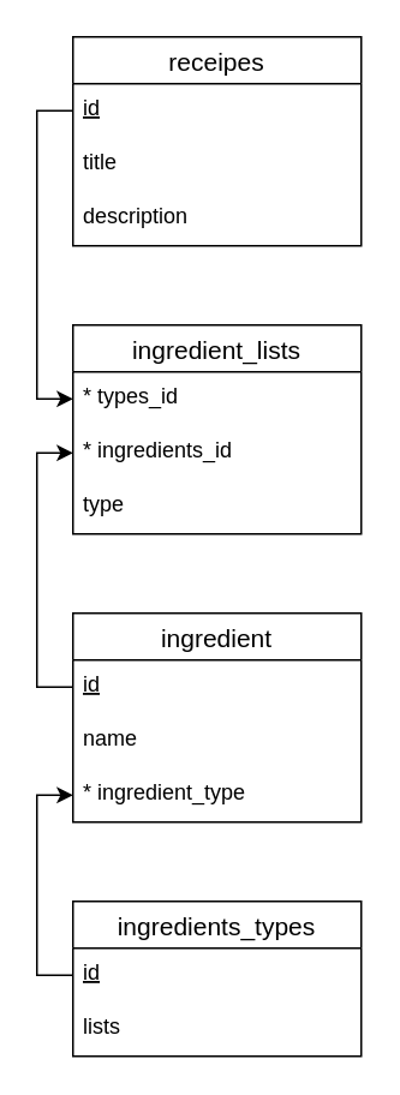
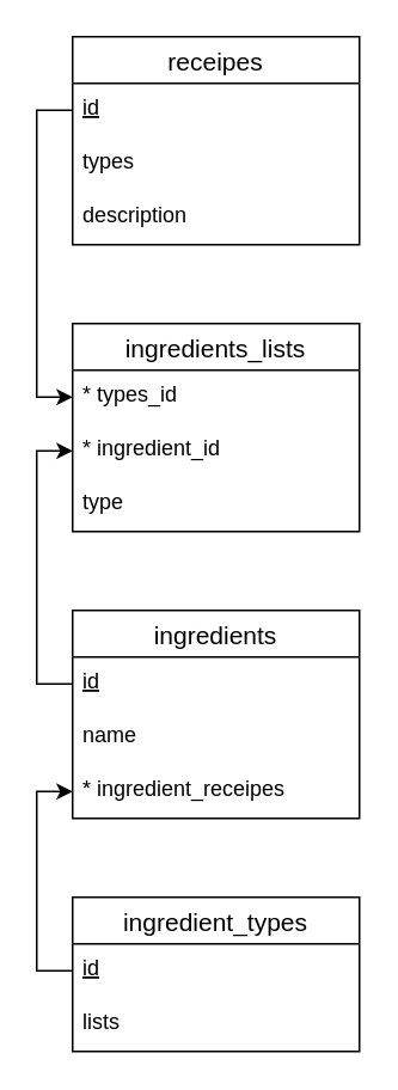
  <mxCell id="0" />
  <mxCell id="1" parent="0" />
- <mxCell id="2" value="ingredients_types" style="swimlane;fontStyle=0;childLayout=stackLayout;horizontal=1;startSize=26;horizontalStack=0;resizeParent=1;resizeParentMax=0;resizeLast=0;collapsible=1;marginBottom=0;align=center;fontSize=14;" vertex="1" parent="1"><mxGeometry x="40" y="500" width="160" height="86" as="geometry" /></mxCell>
+ <mxCell id="2" value="ingredient_types" style="swimlane;fontStyle=0;childLayout=stackLayout;horizontal=1;startSize=26;horizontalStack=0;resizeParent=1;resizeParentMax=0;resizeLast=0;collapsible=1;marginBottom=0;align=center;fontSize=14;" vertex="1" parent="1"><mxGeometry x="40" y="500" width="160" height="86" as="geometry" /></mxCell>
  <mxCell id="3" value="id" style="text;strokeColor=none;fillColor=none;spacingLeft=4;spacingRight=4;overflow=hidden;rotatable=0;points=[[0,0.5],[1,0.5]];portConstraint=eastwest;fontSize=12;fontStyle=4" vertex="1" parent="2"><mxGeometry y="26" width="160" height="30" as="geometry" /></mxCell>
  <mxCell id="4" value="lists" style="text;strokeColor=none;fillColor=none;spacingLeft=4;spacingRight=4;overflow=hidden;rotatable=0;points=[[0,0.5],[1,0.5]];portConstraint=eastwest;fontSize=12;" vertex="1" parent="2"><mxGeometry y="56" width="160" height="30" as="geometry" /></mxCell>
- <mxCell id="5" value="ingredient" style="swimlane;fontStyle=0;childLayout=stackLayout;horizontal=1;startSize=26;horizontalStack=0;resizeParent=1;resizeParentMax=0;resizeLast=0;collapsible=1;marginBottom=0;align=center;fontSize=14;" vertex="1" parent="1"><mxGeometry x="40" y="340" width="160" height="116" as="geometry" /></mxCell>
+ <mxCell id="5" value="ingredients" style="swimlane;fontStyle=0;childLayout=stackLayout;horizontal=1;startSize=26;horizontalStack=0;resizeParent=1;resizeParentMax=0;resizeLast=0;collapsible=1;marginBottom=0;align=center;fontSize=14;" vertex="1" parent="1"><mxGeometry x="40" y="340" width="160" height="116" as="geometry" /></mxCell>
  <mxCell id="6" value="id" style="text;strokeColor=none;fillColor=none;spacingLeft=4;spacingRight=4;overflow=hidden;rotatable=0;points=[[0,0.5],[1,0.5]];portConstraint=eastwest;fontSize=12;fontStyle=4" vertex="1" parent="5"><mxGeometry y="26" width="160" height="30" as="geometry" /></mxCell>
  <mxCell id="7" value="name" style="text;strokeColor=none;fillColor=none;spacingLeft=4;spacingRight=4;overflow=hidden;rotatable=0;points=[[0,0.5],[1,0.5]];portConstraint=eastwest;fontSize=12;" vertex="1" parent="5"><mxGeometry y="56" width="160" height="30" as="geometry" /></mxCell>
- <mxCell id="8" value="* ingredient_type" style="text;strokeColor=none;fillColor=none;spacingLeft=4;spacingRight=4;overflow=hidden;rotatable=0;points=[[0,0.5],[1,0.5]];portConstraint=eastwest;fontSize=12;" vertex="1" parent="5"><mxGeometry y="86" width="160" height="30" as="geometry" /></mxCell>
+ <mxCell id="8" value="* ingredient_receipes" style="text;strokeColor=none;fillColor=none;spacingLeft=4;spacingRight=4;overflow=hidden;rotatable=0;points=[[0,0.5],[1,0.5]];portConstraint=eastwest;fontSize=12;" vertex="1" parent="5"><mxGeometry y="86" width="160" height="30" as="geometry" /></mxCell>
  <mxCell id="9" style="edgeStyle=orthogonalEdgeStyle;rounded=0;orthogonalLoop=1;jettySize=auto;html=1;" edge="1" parent="1" source="3" target="8"><mxGeometry relative="1" as="geometry"><Array as="points"><mxPoint x="20" y="541" /><mxPoint x="20" y="441" /></Array></mxGeometry></mxCell>
  <mxCell id="10" value="receipes" style="swimlane;fontStyle=0;childLayout=stackLayout;horizontal=1;startSize=26;horizontalStack=0;resizeParent=1;resizeParentMax=0;resizeLast=0;collapsible=1;marginBottom=0;align=center;fontSize=14;" vertex="1" parent="1"><mxGeometry x="40" y="20" width="160" height="116" as="geometry" /></mxCell>
  <mxCell id="11" value="id" style="text;strokeColor=none;fillColor=none;spacingLeft=4;spacingRight=4;overflow=hidden;rotatable=0;points=[[0,0.5],[1,0.5]];portConstraint=eastwest;fontSize=12;fontStyle=4" vertex="1" parent="10"><mxGeometry y="26" width="160" height="30" as="geometry" /></mxCell>
- <mxCell id="12" value="title" style="text;strokeColor=none;fillColor=none;spacingLeft=4;spacingRight=4;overflow=hidden;rotatable=0;points=[[0,0.5],[1,0.5]];portConstraint=eastwest;fontSize=12;" vertex="1" parent="10"><mxGeometry y="56" width="160" height="30" as="geometry" /></mxCell>
+ <mxCell id="12" value="types" style="text;strokeColor=none;fillColor=none;spacingLeft=4;spacingRight=4;overflow=hidden;rotatable=0;points=[[0,0.5],[1,0.5]];portConstraint=eastwest;fontSize=12;" vertex="1" parent="10"><mxGeometry y="56" width="160" height="30" as="geometry" /></mxCell>
  <mxCell id="13" value="description" style="text;strokeColor=none;fillColor=none;spacingLeft=4;spacingRight=4;overflow=hidden;rotatable=0;points=[[0,0.5],[1,0.5]];portConstraint=eastwest;fontSize=12;" vertex="1" parent="10"><mxGeometry y="86" width="160" height="30" as="geometry" /></mxCell>
- <mxCell id="14" value="ingredient_lists" style="swimlane;fontStyle=0;childLayout=stackLayout;horizontal=1;startSize=26;horizontalStack=0;resizeParent=1;resizeParentMax=0;resizeLast=0;collapsible=1;marginBottom=0;align=center;fontSize=14;" vertex="1" parent="1"><mxGeometry x="40" y="180" width="160" height="116" as="geometry" /></mxCell>
+ <mxCell id="14" value="ingredients_lists" style="swimlane;fontStyle=0;childLayout=stackLayout;horizontal=1;startSize=26;horizontalStack=0;resizeParent=1;resizeParentMax=0;resizeLast=0;collapsible=1;marginBottom=0;align=center;fontSize=14;" vertex="1" parent="1"><mxGeometry x="40" y="180" width="160" height="116" as="geometry" /></mxCell>
  <mxCell id="15" value="* types_id" style="text;strokeColor=none;fillColor=none;spacingLeft=4;spacingRight=4;overflow=hidden;rotatable=0;points=[[0,0.5],[1,0.5]];portConstraint=eastwest;fontSize=12;fontStyle=0" vertex="1" parent="14"><mxGeometry y="26" width="160" height="30" as="geometry" /></mxCell>
- <mxCell id="16" value="* ingredients_id" style="text;strokeColor=none;fillColor=none;spacingLeft=4;spacingRight=4;overflow=hidden;rotatable=0;points=[[0,0.5],[1,0.5]];portConstraint=eastwest;fontSize=12;fontStyle=0" vertex="1" parent="14"><mxGeometry y="56" width="160" height="30" as="geometry" /></mxCell>
+ <mxCell id="16" value="* ingredient_id" style="text;strokeColor=none;fillColor=none;spacingLeft=4;spacingRight=4;overflow=hidden;rotatable=0;points=[[0,0.5],[1,0.5]];portConstraint=eastwest;fontSize=12;fontStyle=0" vertex="1" parent="14"><mxGeometry y="56" width="160" height="30" as="geometry" /></mxCell>
  <mxCell id="17" value="type" style="text;strokeColor=none;fillColor=none;spacingLeft=4;spacingRight=4;overflow=hidden;rotatable=0;points=[[0,0.5],[1,0.5]];portConstraint=eastwest;fontSize=12;fontStyle=0" vertex="1" parent="14"><mxGeometry y="86" width="160" height="30" as="geometry" /></mxCell>
  <mxCell id="18" style="edgeStyle=orthogonalEdgeStyle;rounded=0;orthogonalLoop=1;jettySize=auto;html=1;entryX=0;entryY=0.5;entryDx=0;entryDy=0;" edge="1" parent="1" source="6" target="16"><mxGeometry relative="1" as="geometry"><Array as="points"><mxPoint x="20" y="381" /><mxPoint x="20" y="251" /></Array></mxGeometry></mxCell>
  <mxCell id="19" style="edgeStyle=orthogonalEdgeStyle;rounded=0;orthogonalLoop=1;jettySize=auto;html=1;entryX=0;entryY=0.5;entryDx=0;entryDy=0;" edge="1" parent="1" source="11" target="15"><mxGeometry relative="1" as="geometry" /></mxCell>
